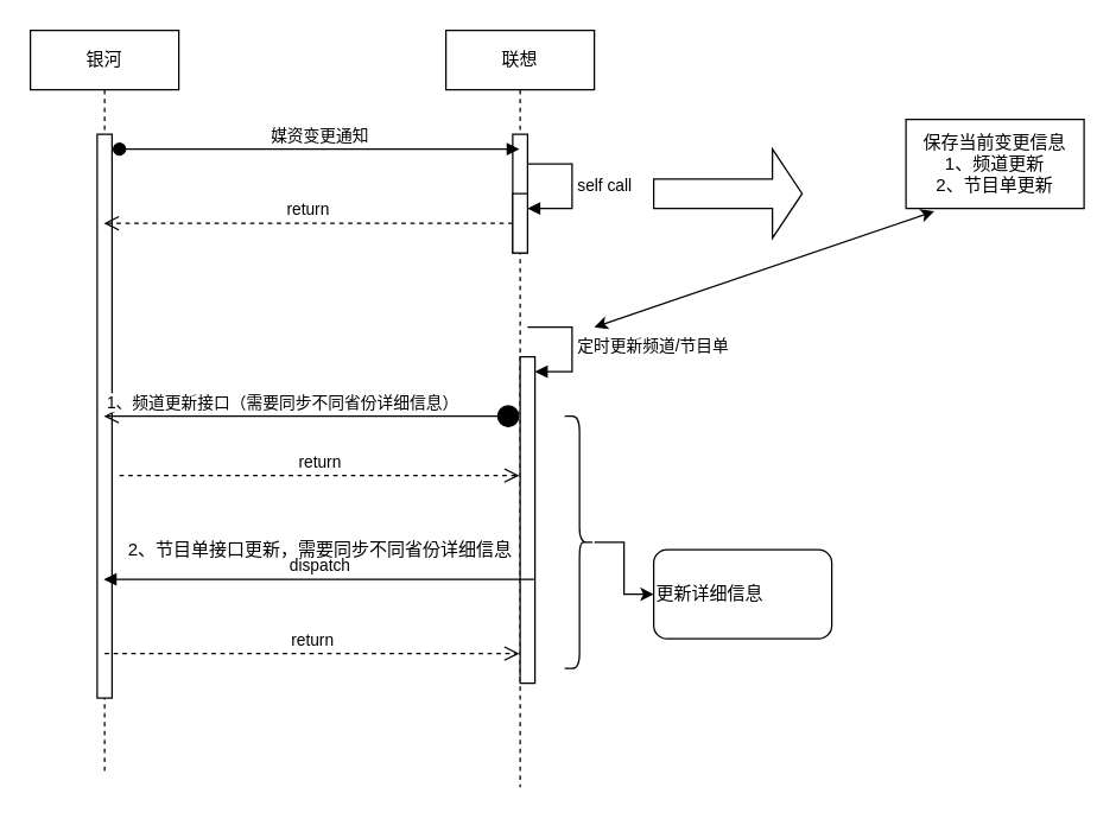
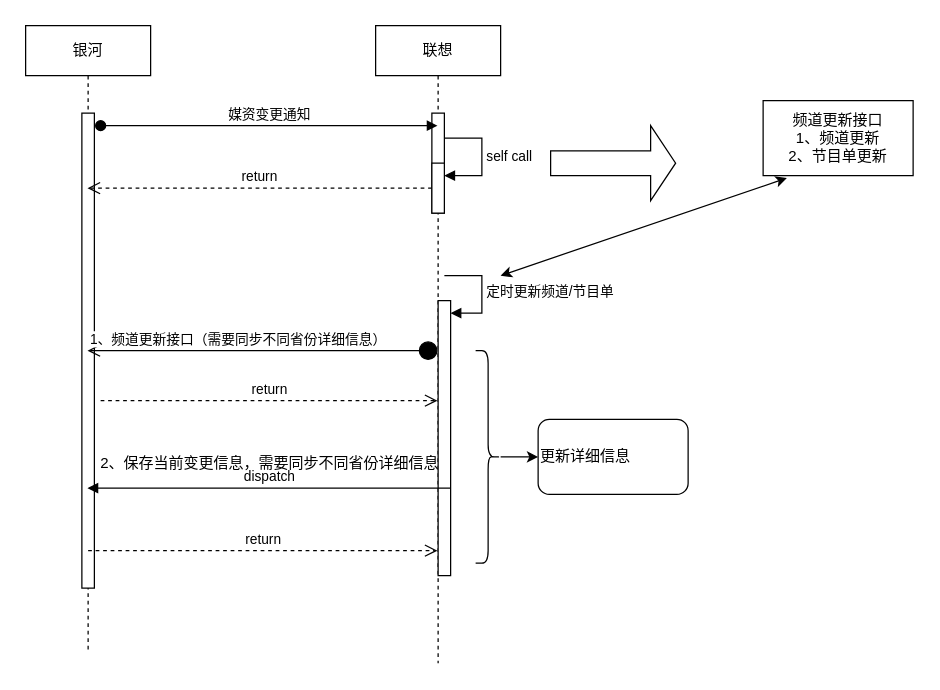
  <mxCell id="0" />
  <mxCell id="1" parent="0" />
  <mxCell id="2" value="银河" style="shape=umlLifeline;perimeter=lifelinePerimeter;whiteSpace=wrap;html=1;container=1;dropTarget=0;collapsible=0;recursiveResize=0;outlineConnect=0;portConstraint=eastwest;newEdgeStyle={&quot;edgeStyle&quot;:&quot;elbowEdgeStyle&quot;,&quot;elbow&quot;:&quot;vertical&quot;,&quot;curved&quot;:0,&quot;rounded&quot;:0};" vertex="1" parent="1"><mxGeometry x="20" y="20" width="100" height="500" as="geometry" /></mxCell>
  <mxCell id="3" value="" style="html=1;points=[];perimeter=orthogonalPerimeter;outlineConnect=0;targetShapes=umlLifeline;portConstraint=eastwest;newEdgeStyle={&quot;edgeStyle&quot;:&quot;elbowEdgeStyle&quot;,&quot;elbow&quot;:&quot;vertical&quot;,&quot;curved&quot;:0,&quot;rounded&quot;:0};" vertex="1" parent="2"><mxGeometry x="45" y="70" width="10" height="380" as="geometry" /></mxCell>
  <mxCell id="4" value="联想" style="shape=umlLifeline;perimeter=lifelinePerimeter;whiteSpace=wrap;html=1;container=1;dropTarget=0;collapsible=0;recursiveResize=0;outlineConnect=0;portConstraint=eastwest;newEdgeStyle={&quot;edgeStyle&quot;:&quot;elbowEdgeStyle&quot;,&quot;elbow&quot;:&quot;vertical&quot;,&quot;curved&quot;:0,&quot;rounded&quot;:0};" vertex="1" parent="1"><mxGeometry x="300" y="20" width="100" height="510" as="geometry" /></mxCell>
  <mxCell id="5" value="" style="html=1;points=[];perimeter=orthogonalPerimeter;outlineConnect=0;targetShapes=umlLifeline;portConstraint=eastwest;newEdgeStyle={&quot;edgeStyle&quot;:&quot;elbowEdgeStyle&quot;,&quot;elbow&quot;:&quot;vertical&quot;,&quot;curved&quot;:0,&quot;rounded&quot;:0};" vertex="1" parent="4"><mxGeometry x="45" y="70" width="10" height="80" as="geometry" /></mxCell>
  <mxCell id="6" value="self call" style="html=1;align=left;spacingLeft=2;endArrow=block;rounded=0;edgeStyle=orthogonalEdgeStyle;curved=0;rounded=0;" edge="1" target="12" parent="4"><mxGeometry relative="1" as="geometry"><mxPoint x="55" y="90" as="sourcePoint" /><Array as="points"><mxPoint x="85" y="120" /></Array></mxGeometry></mxCell>
  <mxCell id="7" value="" style="html=1;points=[];perimeter=orthogonalPerimeter;outlineConnect=0;targetShapes=umlLifeline;portConstraint=eastwest;newEdgeStyle={&quot;edgeStyle&quot;:&quot;elbowEdgeStyle&quot;,&quot;elbow&quot;:&quot;vertical&quot;,&quot;curved&quot;:0,&quot;rounded&quot;:0};" vertex="1" parent="4"><mxGeometry x="50" y="220" width="10" height="220" as="geometry" /></mxCell>
  <mxCell id="8" value="定时更新频道/节目单" style="html=1;align=left;spacingLeft=2;endArrow=block;rounded=0;edgeStyle=orthogonalEdgeStyle;curved=0;rounded=0;" edge="1" target="7" parent="4"><mxGeometry x="0.012" relative="1" as="geometry"><mxPoint x="55" y="200" as="sourcePoint" /><Array as="points"><mxPoint x="85" y="230" /></Array><mxPoint as="offset" /></mxGeometry></mxCell>
  <mxCell id="9" value="媒资变更通知" style="html=1;verticalAlign=bottom;startArrow=oval;startFill=1;endArrow=block;startSize=8;edgeStyle=elbowEdgeStyle;elbow=vertical;curved=0;rounded=0;" edge="1" parent="1" target="4"><mxGeometry width="60" relative="1" as="geometry"><mxPoint x="80" y="100" as="sourcePoint" /><mxPoint x="140" y="100" as="targetPoint" /></mxGeometry></mxCell>
  <mxCell id="10" value="return" style="html=1;verticalAlign=bottom;endArrow=open;dashed=1;endSize=8;edgeStyle=elbowEdgeStyle;elbow=vertical;curved=0;rounded=0;" edge="1" parent="1" source="12" target="2"><mxGeometry relative="1" as="geometry"><mxPoint x="350" y="150" as="sourcePoint" /><mxPoint x="270" y="150" as="targetPoint" /></mxGeometry></mxCell>
  <mxCell id="11" value="" style="html=1;verticalAlign=bottom;endArrow=open;dashed=1;endSize=8;edgeStyle=elbowEdgeStyle;elbow=vertical;curved=0;rounded=0;" edge="1" parent="1" target="12"><mxGeometry relative="1" as="geometry"><mxPoint x="350" y="150" as="sourcePoint" /><mxPoint x="70" y="150" as="targetPoint" /></mxGeometry></mxCell>
  <mxCell id="12" value="" style="html=1;points=[];perimeter=orthogonalPerimeter;outlineConnect=0;targetShapes=umlLifeline;portConstraint=eastwest;newEdgeStyle={&quot;edgeStyle&quot;:&quot;elbowEdgeStyle&quot;,&quot;elbow&quot;:&quot;vertical&quot;,&quot;curved&quot;:0,&quot;rounded&quot;:0};" vertex="1" parent="1"><mxGeometry x="345" y="130" width="10" height="40" as="geometry" /></mxCell>
- <mxCell id="13" value="保存当前变更信息&lt;br&gt;1、频道更新&lt;br&gt;2、节目单更新" style="whiteSpace=wrap;html=1;" vertex="1" parent="1"><mxGeometry x="610" y="80" width="120" height="60" as="geometry" /></mxCell>
+ <mxCell id="13" value="频道更新接口&lt;br&gt;1、频道更新&lt;br&gt;2、节目单更新" style="whiteSpace=wrap;html=1;" vertex="1" parent="1"><mxGeometry x="610" y="80" width="120" height="60" as="geometry" /></mxCell>
  <mxCell id="14" value="" style="endArrow=classic;startArrow=classic;html=1;rounded=0;entryX=0.158;entryY=1.033;entryDx=0;entryDy=0;entryPerimeter=0;" edge="1" parent="1" target="13"><mxGeometry width="50" height="50" relative="1" as="geometry"><mxPoint x="400" y="220" as="sourcePoint" /><mxPoint x="450" y="170" as="targetPoint" /></mxGeometry></mxCell>
  <mxCell id="15" value="1、频道更新接口（需要同步不同省份详细信息）" style="html=1;verticalAlign=bottom;startArrow=circle;startFill=1;endArrow=open;startSize=6;endSize=8;edgeStyle=elbowEdgeStyle;elbow=vertical;curved=0;rounded=0;" edge="1" parent="1" target="2"><mxGeometry x="0.141" width="80" relative="1" as="geometry"><mxPoint x="350" y="280" as="sourcePoint" /><mxPoint x="430" y="280" as="targetPoint" /><mxPoint as="offset" /></mxGeometry></mxCell>
  <mxCell id="16" value="return" style="html=1;verticalAlign=bottom;endArrow=open;dashed=1;endSize=8;edgeStyle=elbowEdgeStyle;elbow=vertical;curved=0;rounded=0;" edge="1" parent="1" target="4"><mxGeometry relative="1" as="geometry"><mxPoint x="80" y="320" as="sourcePoint" /><mxPoint x="0" y="320" as="targetPoint" /></mxGeometry></mxCell>
  <mxCell id="17" value="dispatch" style="html=1;verticalAlign=bottom;endArrow=block;edgeStyle=elbowEdgeStyle;elbow=vertical;curved=0;rounded=0;" edge="1" parent="1" target="2"><mxGeometry width="80" relative="1" as="geometry"><mxPoint x="360" y="390" as="sourcePoint" /><mxPoint x="440" y="390" as="targetPoint" /></mxGeometry></mxCell>
- <mxCell id="18" value="2、节目单接口更新，需要同步不同省份详细信息" style="text;html=1;align=center;verticalAlign=middle;resizable=0;points=[];autosize=1;strokeColor=none;fillColor=none;" vertex="1" parent="1"><mxGeometry x="75" y="355" width="280" height="30" as="geometry" /></mxCell>
+ <mxCell id="18" value="2、保存当前变更信息，需要同步不同省份详细信息" style="text;html=1;align=center;verticalAlign=middle;resizable=0;points=[];autosize=1;strokeColor=none;fillColor=none;" vertex="1" parent="1"><mxGeometry x="75" y="355" width="280" height="30" as="geometry" /></mxCell>
  <mxCell id="19" value="return" style="html=1;verticalAlign=bottom;endArrow=open;dashed=1;endSize=8;edgeStyle=elbowEdgeStyle;elbow=vertical;curved=0;rounded=0;" edge="1" parent="1" target="4"><mxGeometry relative="1" as="geometry"><mxPoint x="70" y="440" as="sourcePoint" /><mxPoint x="-10" y="440" as="targetPoint" /></mxGeometry></mxCell>
  <mxCell id="20" value="" style="html=1;shadow=0;dashed=0;align=center;verticalAlign=middle;shape=mxgraph.arrows2.arrow;dy=0.67;dx=20;notch=0;" vertex="1" parent="1"><mxGeometry x="440" y="100" width="100" height="60" as="geometry" /></mxCell>
  <mxCell id="21" value="" style="edgeStyle=orthogonalEdgeStyle;rounded=0;orthogonalLoop=1;jettySize=auto;html=1;" edge="1" parent="1" source="22" target="23"><mxGeometry relative="1" as="geometry" /></mxCell>
  <mxCell id="22" value="" style="shape=curlyBracket;whiteSpace=wrap;html=1;rounded=1;flipH=1;labelPosition=right;verticalLabelPosition=middle;align=left;verticalAlign=middle;" vertex="1" parent="1"><mxGeometry x="380" y="280" width="20" height="170" as="geometry" /></mxCell>
- <mxCell id="23" value="更新详细信息" style="whiteSpace=wrap;html=1;align=left;rounded=1;" vertex="1" parent="1"><mxGeometry x="440" y="370" width="120" height="60" as="geometry" /></mxCell>
+ <mxCell id="23" value="更新详细信息" style="whiteSpace=wrap;html=1;align=left;rounded=1;" vertex="1" parent="1"><mxGeometry x="430" y="335" width="120" height="60" as="geometry" /></mxCell>
